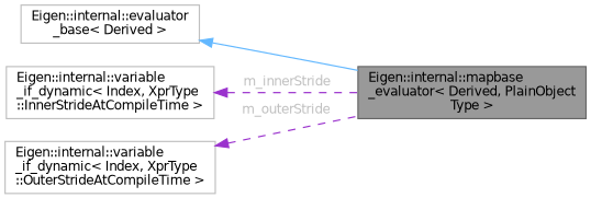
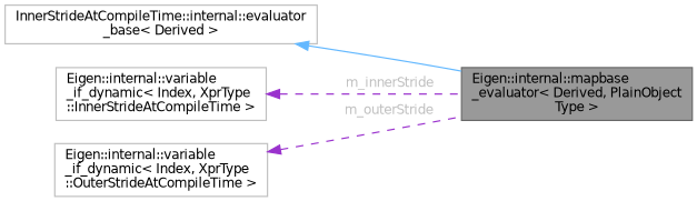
  digraph {
    rankdir=LR
    node [color=grey75 fillcolor=white fontname=Helvetica fontsize=10 shape=box style=filled]
    edge [color=darkorchid3 dir=back fontname=Helvetica fontsize=10 labelfontname=Helvetica labelfontsize=10 style=dashed fontcolor=grey]
    n1 [color=gray40 fillcolor=grey60 fontcolor=black height=0.2 label="Eigen::internal::mapbase\l_evaluator\< Derived, PlainObject\lType \>" width=0.4]
-   n2 [height=0.2 label="Eigen::internal::evaluator\l_base\< Derived \>" width=0.4]
+   n2 [height=0.2 label="InnerStrideAtCompileTime::internal::evaluator\l_base\< Derived \>" width=0.4]
    n3 [height=0.2 label="Eigen::internal::variable\l_if_dynamic\< Index, XprType\l::InnerStrideAtCompileTime \>" width=0.4]
    n4 [height=0.2 label="Eigen::internal::variable\l_if_dynamic\< Index, XprType\l::OuterStrideAtCompileTime \>" width=0.4]
    n2 -> n1 [color=steelblue1 style=solid fontcolor=""]
    n3 -> n1 [label=<<TABLE CELLBORDER="0" BORDER="0"><TR><TD VALIGN="top" ALIGN="LEFT" CELLPADDING="1" CELLSPACING="0">m_innerStride</TD></TR> </TABLE>>]
    n4 -> n1 [label=<<TABLE CELLBORDER="0" BORDER="0"><TR><TD VALIGN="top" ALIGN="LEFT" CELLPADDING="1" CELLSPACING="0">m_outerStride</TD></TR> </TABLE>>]
  }
